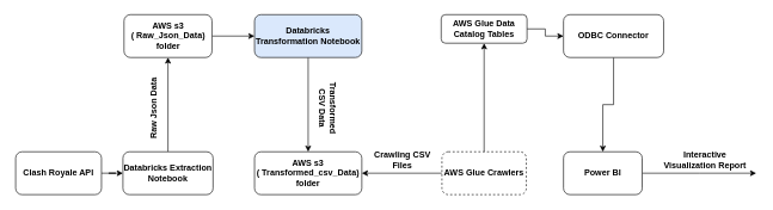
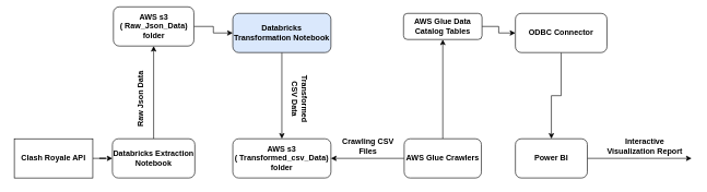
  <mxCell id="0" />
  <mxCell id="1" parent="0" />
  <mxCell id="2" style="edgeStyle=orthogonalEdgeStyle;rounded=0;orthogonalLoop=1;jettySize=auto;html=1;exitX=1;exitY=0.5;exitDx=0;exitDy=0;" edge="1" parent="1" source="3" target="5"><mxGeometry relative="1" as="geometry" /></mxCell>
- <mxCell id="3" value="Clash Royale API" style="rounded=1;whiteSpace=wrap;html=1;fontStyle=1" vertex="1" parent="1"><mxGeometry x="20" y="212" width="120" height="60" as="geometry" /></mxCell>
+ <mxCell id="3" value="Clash Royale API" style="whiteSpace=wrap;html=1;fontStyle=1;rounded=0;" vertex="1" parent="1"><mxGeometry x="20" y="212" width="120" height="60" as="geometry" /></mxCell>
  <mxCell id="4" style="edgeStyle=orthogonalEdgeStyle;rounded=0;orthogonalLoop=1;jettySize=auto;html=1;exitX=0.5;exitY=0;exitDx=0;exitDy=0;entryX=0.5;entryY=1;entryDx=0;entryDy=0;" edge="1" parent="1" source="5" target="14"><mxGeometry relative="1" as="geometry" /></mxCell>
  <mxCell id="5" value="Databricks Extraction Notebook" style="rounded=1;whiteSpace=wrap;html=1;fontStyle=1" vertex="1" parent="1"><mxGeometry x="170" y="212" width="126" height="60" as="geometry" /></mxCell>
  <mxCell id="6" style="edgeStyle=orthogonalEdgeStyle;rounded=0;orthogonalLoop=1;jettySize=auto;html=1;exitX=0.5;exitY=1;exitDx=0;exitDy=0;entryX=0.5;entryY=0;entryDx=0;entryDy=0;" edge="1" parent="1" source="7" target="20"><mxGeometry relative="1" as="geometry" /></mxCell>
  <mxCell id="7" value="ODBC Connector" style="rounded=1;whiteSpace=wrap;html=1;fontStyle=1" vertex="1" parent="1"><mxGeometry x="786" y="20" width="140" height="60" as="geometry" /></mxCell>
  <mxCell id="8" style="edgeStyle=orthogonalEdgeStyle;rounded=0;orthogonalLoop=1;jettySize=auto;html=1;exitX=0;exitY=0.5;exitDx=0;exitDy=0;entryX=1;entryY=0.5;entryDx=0;entryDy=0;" edge="1" parent="1" source="10" target="18"><mxGeometry relative="1" as="geometry"><mxPoint x="739" y="70" as="targetPoint" /></mxGeometry></mxCell>
  <mxCell id="9" style="edgeStyle=orthogonalEdgeStyle;rounded=0;orthogonalLoop=1;jettySize=auto;html=1;exitX=0.5;exitY=0;exitDx=0;exitDy=0;entryX=0.5;entryY=1;entryDx=0;entryDy=0;" edge="1" parent="1" source="10" target="12"><mxGeometry relative="1" as="geometry" /></mxCell>
- <mxCell id="10" value="AWS Glue Crawlers" style="rounded=1;whiteSpace=wrap;html=1;fontStyle=1;dashed=1;" vertex="1" parent="1"><mxGeometry x="616" y="212" width="118" height="60" as="geometry" /></mxCell>
+ <mxCell id="10" value="AWS Glue Crawlers" style="rounded=1;whiteSpace=wrap;html=1;fontStyle=1" vertex="1" parent="1"><mxGeometry x="616" y="212" width="118" height="60" as="geometry" /></mxCell>
  <mxCell id="11" style="edgeStyle=orthogonalEdgeStyle;rounded=0;orthogonalLoop=1;jettySize=auto;html=1;exitX=1;exitY=0.5;exitDx=0;exitDy=0;entryX=0;entryY=0.5;entryDx=0;entryDy=0;" edge="1" parent="1" source="12" target="7"><mxGeometry relative="1" as="geometry" /></mxCell>
  <mxCell id="12" value="AWS Glue Data Catalog Tables" style="rounded=1;whiteSpace=wrap;html=1;fontStyle=1" vertex="1" parent="1"><mxGeometry x="615" y="20" width="120" height="40" as="geometry" /></mxCell>
  <mxCell id="13" style="edgeStyle=orthogonalEdgeStyle;rounded=0;orthogonalLoop=1;jettySize=auto;html=1;exitX=1;exitY=0.5;exitDx=0;exitDy=0;entryX=0;entryY=0.5;entryDx=0;entryDy=0;" edge="1" parent="1" source="14" target="16"><mxGeometry relative="1" as="geometry" /></mxCell>
- <mxCell id="14" value="AWS s3&lt;div&gt;( Raw_Json_Data) folder&lt;/div&gt;" style="rounded=1;whiteSpace=wrap;html=1;fontStyle=1" vertex="1" parent="1"><mxGeometry x="171.5" y="20" width="123" height="60" as="geometry" /></mxCell>
+ <mxCell id="14" value="AWS s3&lt;div&gt;( Raw_Json_Data) folder&lt;/div&gt;" style="rounded=1;whiteSpace=wrap;html=1;fontStyle=1" vertex="1" parent="1"><mxGeometry x="171.5" y="10" width="123" height="60" as="geometry" /></mxCell>
  <mxCell id="15" style="edgeStyle=orthogonalEdgeStyle;rounded=0;orthogonalLoop=1;jettySize=auto;html=1;exitX=0.5;exitY=1;exitDx=0;exitDy=0;entryX=0.5;entryY=0;entryDx=0;entryDy=0;" edge="1" parent="1" source="16" target="18"><mxGeometry relative="1" as="geometry" /></mxCell>
  <mxCell id="16" value="Databricks Transformation Notebook" style="rounded=1;whiteSpace=wrap;html=1;fontStyle=1;fillColor=#dae8fc;" vertex="1" parent="1"><mxGeometry x="354" y="20" width="150" height="60" as="geometry" /></mxCell>
  <mxCell id="17" style="edgeStyle=orthogonalEdgeStyle;rounded=0;orthogonalLoop=1;jettySize=auto;html=1;exitX=1;exitY=0.5;exitDx=0;exitDy=0;" edge="1" parent="1" source="18"><mxGeometry relative="1" as="geometry"><mxPoint x="494" y="242" as="targetPoint" /></mxGeometry></mxCell>
  <mxCell id="18" value="AWS s3&lt;div&gt;( Transformed_csv_Data) folder&lt;/div&gt;" style="rounded=1;whiteSpace=wrap;html=1;fontStyle=1" vertex="1" parent="1"><mxGeometry x="354" y="212" width="150" height="60" as="geometry" /></mxCell>
  <mxCell id="19" style="edgeStyle=orthogonalEdgeStyle;rounded=0;orthogonalLoop=1;jettySize=auto;html=1;exitX=1;exitY=0.5;exitDx=0;exitDy=0;" edge="1" parent="1" source="20"><mxGeometry relative="1" as="geometry"><mxPoint x="1055.4" y="242" as="targetPoint" /></mxGeometry></mxCell>
  <mxCell id="20" value="Power BI" style="rounded=1;whiteSpace=wrap;html=1;fontStyle=1" vertex="1" parent="1"><mxGeometry x="786" y="212" width="110" height="60" as="geometry" /></mxCell>
  <mxCell id="21" value="Raw Json Data" style="text;html=1;align=center;verticalAlign=middle;whiteSpace=wrap;rounded=0;rotation=-90;fontStyle=1" vertex="1" parent="1"><mxGeometry x="163" y="136" width="100" height="30" as="geometry" /></mxCell>
  <mxCell id="22" value="Transformed CSV Data" style="text;html=1;align=center;verticalAlign=middle;whiteSpace=wrap;rounded=0;rotation=90;fontStyle=1" vertex="1" parent="1"><mxGeometry x="406" y="136" width="100" height="30" as="geometry" /></mxCell>
  <mxCell id="23" value="Crawling CSV Files" style="text;html=1;align=center;verticalAlign=middle;whiteSpace=wrap;rounded=0;rotation=0;fontStyle=1" vertex="1" parent="1"><mxGeometry x="506" y="208" width="110" height="30" as="geometry" /></mxCell>
  <mxCell id="24" value="Interactive Visualization Report" style="text;html=1;align=center;verticalAlign=middle;whiteSpace=wrap;rounded=0;fontStyle=1" vertex="1" parent="1"><mxGeometry x="924" y="209" width="120" height="30" as="geometry" /></mxCell>
